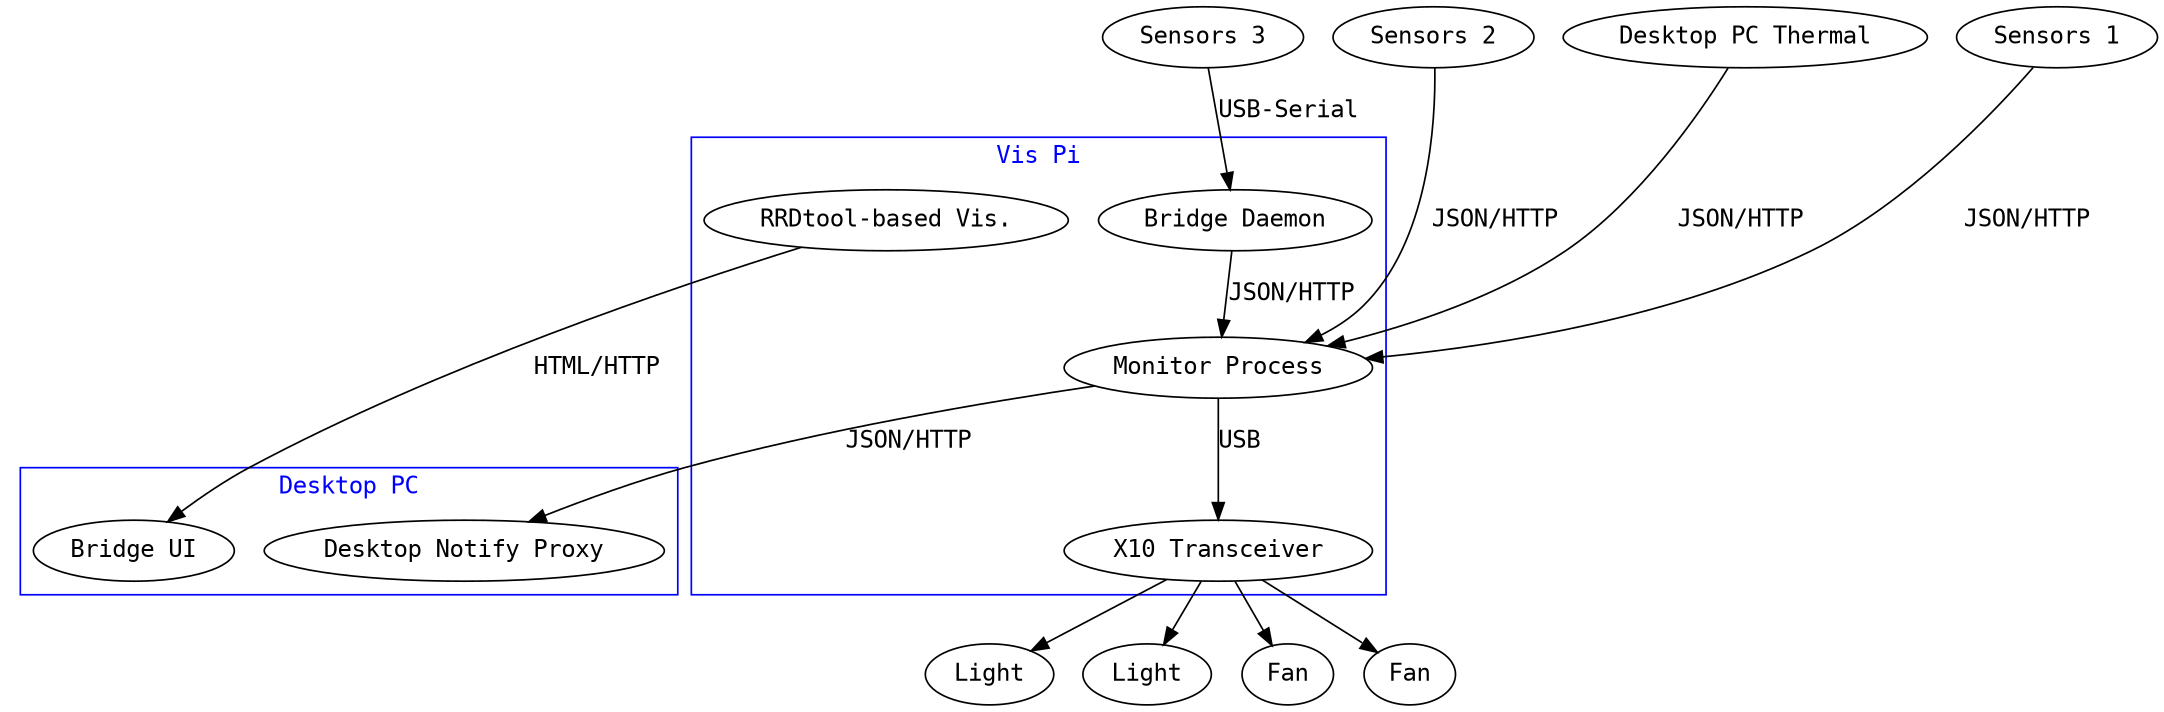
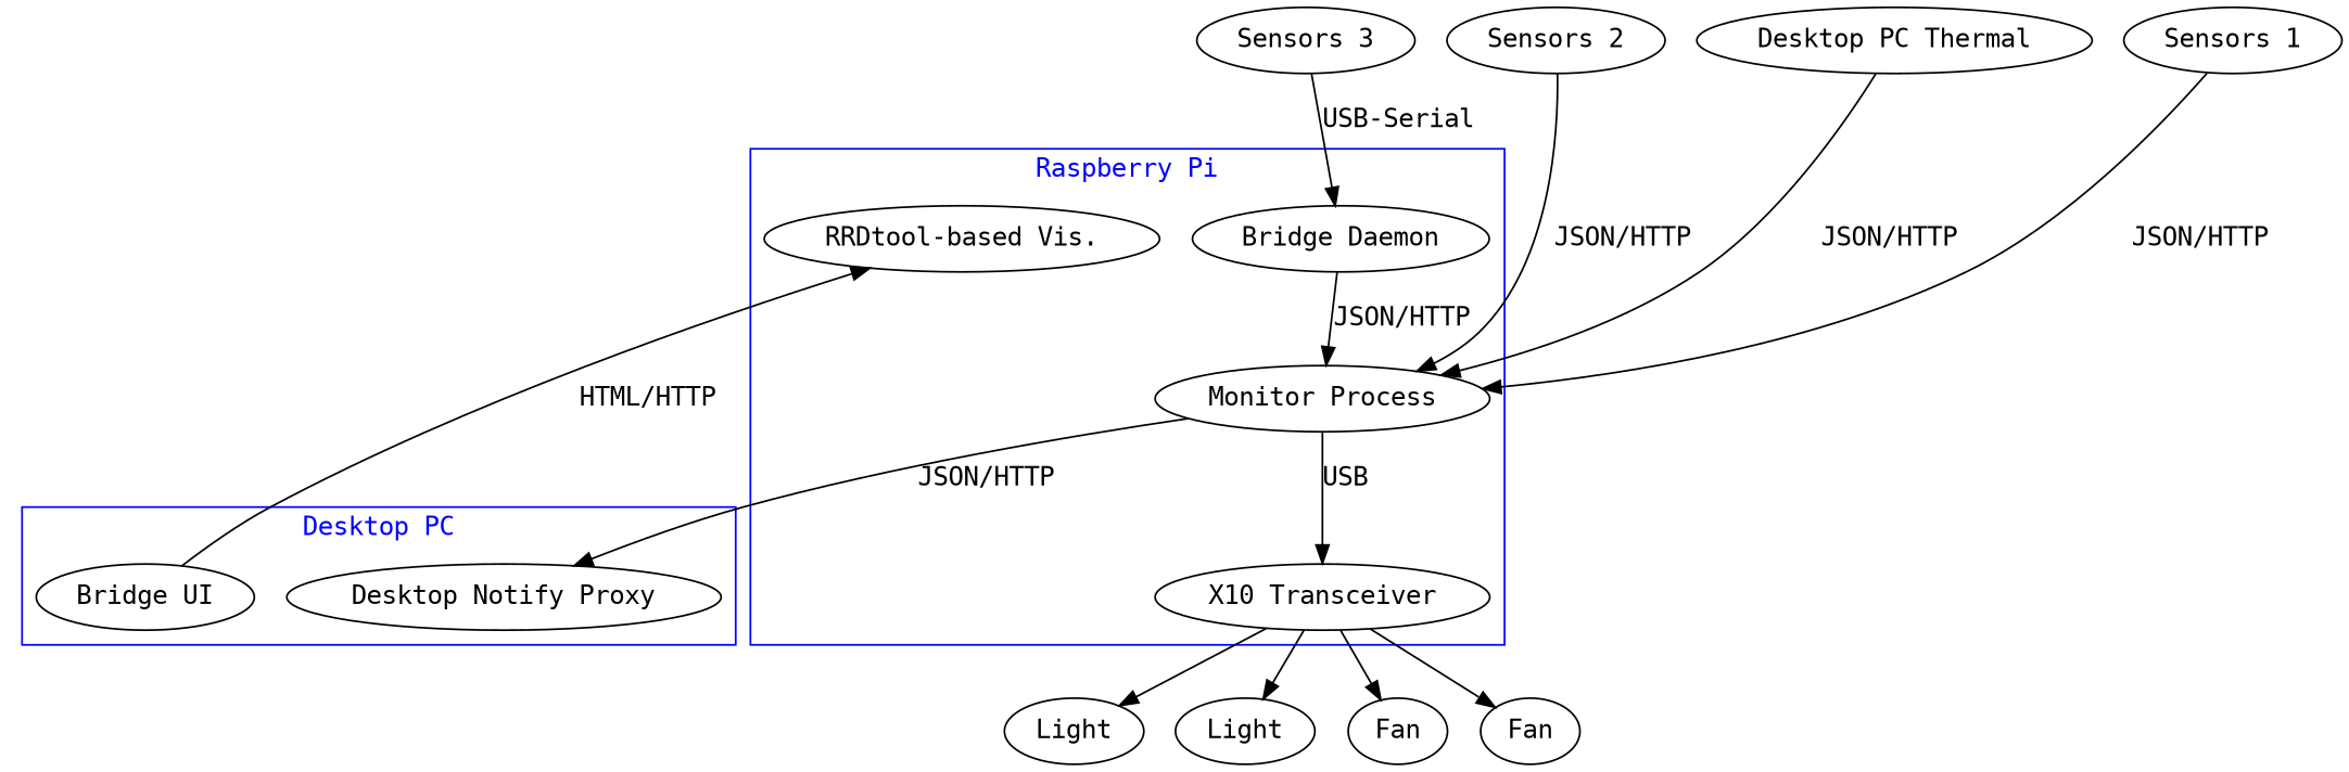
  digraph {
    fontname="DejaVu Sans Mono"
    node [fontname="DejaVu Sans Mono"]
    edge [fontname="DejaVu Sans Mono"]
    n1 [label="Sensors 1"]
    n2 [label="Sensors 2"]
    n3 [label="Sensors 3"]
    n4 [label="Desktop PC Thermal"]
    n5 [label="Monitor Process"]
    n6 [label="X10 Transceiver"]
    n7 [label="RRDtool-based Vis."]
    n8 [label="Bridge Daemon"]
    n9 [label="Bridge UI"]
    n10 [label="Desktop Notify Proxy"]
    n11 [label=Light]
    n12 [label=Light]
    n13 [label=Fan]
    n14 [label=Fan]
    subgraph sub_1 {
      rank=same
      n1
      n2
      n3
      n4
    }
    subgraph cluster_2 {
      color=blue
      fontcolor=blue
-     label="Vis Pi"
+     label="Raspberry Pi"
      n5
      n6
      n7
      n8
    }
    subgraph cluster_3 {
      color=blue
      fontcolor=blue
      label="Desktop PC"
      n9
      n10
    }
    n1 -> n5 [label="JSON/HTTP"]
    n2 -> n5 [label="JSON/HTTP"]
    n3 -> n8 [label="USB-Serial"]
    n4 -> n5 [label="JSON/HTTP"]
    n5 -> n6 [label=USB]
    n5 -> n10 [label="JSON/HTTP"]
    n6 -> n11
    n6 -> n12
    n6 -> n13
    n6 -> n14
-   n7 -> n9 [label="HTML/HTTP"]
+   n9 -> n7 [label="HTML/HTTP"]
    n8 -> n5 [label="JSON/HTTP"]
  }
